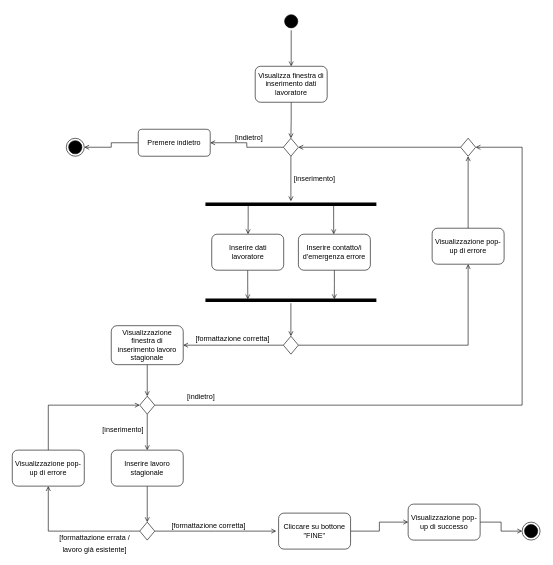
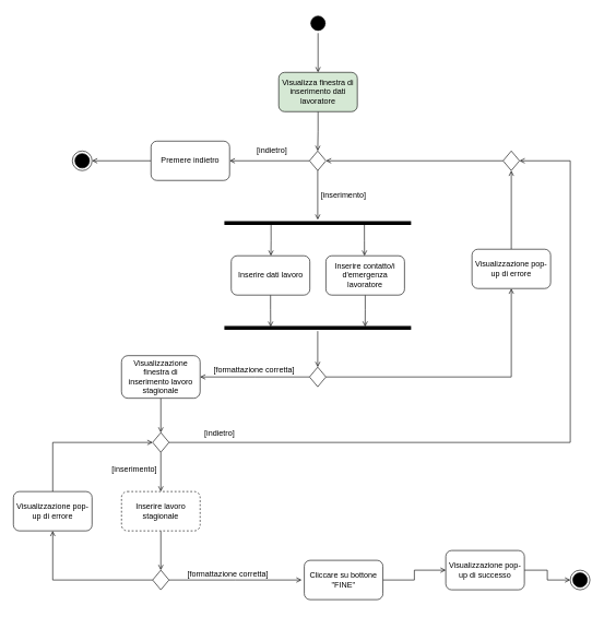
  <mxCell id="0" />
  <mxCell id="1" parent="0" />
  <mxCell id="2" style="edgeStyle=orthogonalEdgeStyle;rounded=0;orthogonalLoop=1;jettySize=auto;html=1;entryX=0.5;entryY=0;entryDx=0;entryDy=0;endArrow=open;endFill=0;" parent="1" source="3" target="11" edge="1"><mxGeometry relative="1" as="geometry" /></mxCell>
  <mxCell id="3" value="" style="ellipse;html=1;shape=startState;fillColor=#000000;strokeColor=#000000;" parent="1" vertex="1"><mxGeometry x="470" width="30" height="30" as="geometry" y="20" /></mxCell>
  <mxCell id="4" style="edgeStyle=orthogonalEdgeStyle;rounded=0;orthogonalLoop=1;jettySize=auto;html=1;strokeColor=#000000;endArrow=open;endFill=0;exitX=0;exitY=0.5;exitDx=0;exitDy=0;entryX=1;entryY=0.5;entryDx=0;entryDy=0;" parent="1" source="13" target="6" edge="1"><mxGeometry relative="1" as="geometry"><mxPoint x="385" y="245" as="targetPoint" /><mxPoint x="470" y="245" as="sourcePoint" /></mxGeometry></mxCell>
  <mxCell id="5" style="edgeStyle=orthogonalEdgeStyle;rounded=0;orthogonalLoop=1;jettySize=auto;html=1;entryX=1;entryY=0.5;entryDx=0;entryDy=0;endArrow=open;endFill=0;" parent="1" source="6" target="7" edge="1"><mxGeometry relative="1" as="geometry" /></mxCell>
- <mxCell id="6" value="Premere indietro" style="rounded=1;whiteSpace=wrap;html=1;strokeColor=#000000;" parent="1" vertex="1"><mxGeometry x="230" y="215" width="120" height="45" as="geometry" /></mxCell>
+ <mxCell id="6" value="Premere indietro" style="rounded=1;whiteSpace=wrap;html=1;strokeColor=#000000;" parent="1" vertex="1"><mxGeometry x="230" y="215" width="120" height="60" as="geometry" /></mxCell>
  <mxCell id="7" value="" style="ellipse;html=1;shape=endState;fillColor=#000000;strokeColor=#000000;" parent="1" vertex="1"><mxGeometry x="110" y="230" width="30" height="30" as="geometry" /></mxCell>
  <mxCell id="8" value="&lt;font style=&quot;font-size: 12px;&quot;&gt;[indietro]&lt;/font&gt;" style="text;html=1;strokeColor=none;fillColor=none;align=center;verticalAlign=middle;whiteSpace=wrap;rounded=0;fontSize=16;" parent="1" vertex="1"><mxGeometry x="390" y="215" width="50" height="25" as="geometry" /></mxCell>
  <mxCell id="9" value="&lt;font style=&quot;font-size: 12px;&quot;&gt;[inserimento]&lt;/font&gt;" style="text;html=1;strokeColor=none;fillColor=none;align=center;verticalAlign=middle;whiteSpace=wrap;rounded=0;fontSize=16;" parent="1" vertex="1"><mxGeometry x="485" y="280" width="77.5" height="30" as="geometry" /></mxCell>
  <mxCell id="10" style="edgeStyle=orthogonalEdgeStyle;rounded=0;orthogonalLoop=1;jettySize=auto;html=1;entryX=0.5;entryY=0;entryDx=0;entryDy=0;endArrow=open;endFill=0;" parent="1" source="11" target="13" edge="1"><mxGeometry relative="1" as="geometry" /></mxCell>
- <mxCell id="11" value="Visualizza finestra di inserimento dati lavoratore" style="rounded=1;whiteSpace=wrap;html=1;strokeColor=#000000;" parent="1" vertex="1"><mxGeometry x="425" y="110" width="120" height="60" as="geometry" /></mxCell>
+ <mxCell id="11" value="Visualizza finestra di inserimento dati lavoratore" style="rounded=1;whiteSpace=wrap;html=1;strokeColor=#000000;fillColor=#d5e8d4;" parent="1" vertex="1"><mxGeometry x="425" y="110" width="120" height="60" as="geometry" /></mxCell>
  <mxCell id="12" style="edgeStyle=orthogonalEdgeStyle;rounded=0;orthogonalLoop=1;jettySize=auto;html=1;endArrow=open;endFill=0;" parent="1" source="13" target="16" edge="1"><mxGeometry relative="1" as="geometry"><mxPoint x="484.5" y="340" as="targetPoint" /></mxGeometry></mxCell>
  <mxCell id="13" value="" style="rhombus;whiteSpace=wrap;html=1;strokeWidth=1;rounded=0;" parent="1" vertex="1"><mxGeometry x="472" y="230" width="25" height="30" as="geometry" /></mxCell>
  <mxCell id="14" style="edgeStyle=orthogonalEdgeStyle;rounded=0;orthogonalLoop=1;jettySize=auto;html=1;exitX=0.25;exitY=0.5;exitDx=0;exitDy=0;exitPerimeter=0;endArrow=open;endFill=0;" parent="1" source="16" edge="1"><mxGeometry relative="1" as="geometry"><mxPoint x="413.048" y="390" as="targetPoint" /></mxGeometry></mxCell>
  <mxCell id="15" style="edgeStyle=orthogonalEdgeStyle;rounded=0;orthogonalLoop=1;jettySize=auto;html=1;exitX=0.75;exitY=0.5;exitDx=0;exitDy=0;exitPerimeter=0;endArrow=open;endFill=0;" parent="1" source="16" edge="1"><mxGeometry relative="1" as="geometry"><mxPoint x="555.905" y="390" as="targetPoint" /></mxGeometry></mxCell>
  <mxCell id="16" value="" style="shape=line;html=1;strokeWidth=6;strokeColor=#000000;" parent="1" vertex="1"><mxGeometry x="342" y="335" width="285" height="10" as="geometry" /></mxCell>
  <mxCell id="17" style="edgeStyle=orthogonalEdgeStyle;rounded=0;orthogonalLoop=1;jettySize=auto;html=1;endArrow=open;endFill=0;entryX=0.248;entryY=0.35;entryDx=0;entryDy=0;entryPerimeter=0;" parent="1" source="18" target="22" edge="1"><mxGeometry relative="1" as="geometry"><mxPoint x="412.5" y="500" as="targetPoint" /></mxGeometry></mxCell>
- <mxCell id="18" value="Inserire dati lavoratore" style="rounded=1;whiteSpace=wrap;html=1;" parent="1" vertex="1"><mxGeometry x="352.5" y="390" width="120" height="60" as="geometry" /></mxCell>
+ <mxCell id="18" value="Inserire dati lavoro" style="rounded=1;whiteSpace=wrap;html=1;" parent="1" vertex="1"><mxGeometry x="352.5" y="390" width="120" height="60" as="geometry" /></mxCell>
  <mxCell id="19" style="edgeStyle=orthogonalEdgeStyle;rounded=0;orthogonalLoop=1;jettySize=auto;html=1;endArrow=open;endFill=0;entryX=0.754;entryY=0.332;entryDx=0;entryDy=0;entryPerimeter=0;" parent="1" source="20" target="22" edge="1"><mxGeometry relative="1" as="geometry"><mxPoint x="557" y="500" as="targetPoint" /></mxGeometry></mxCell>
- <mxCell id="20" value="Inserire contatto/i d'emergenza errore" style="rounded=1;whiteSpace=wrap;html=1;" parent="1" vertex="1"><mxGeometry x="497" y="390" width="120" height="60" as="geometry" /></mxCell>
+ <mxCell id="20" value="Inserire contatto/i d'emergenza lavoratore" style="rounded=1;whiteSpace=wrap;html=1;" parent="1" vertex="1"><mxGeometry x="497" y="390" width="120" height="60" as="geometry" /></mxCell>
  <mxCell id="21" style="edgeStyle=orthogonalEdgeStyle;rounded=0;orthogonalLoop=1;jettySize=auto;html=1;entryX=0.5;entryY=0;entryDx=0;entryDy=0;endArrow=open;endFill=0;" parent="1" source="22" target="26" edge="1"><mxGeometry relative="1" as="geometry" /></mxCell>
  <mxCell id="22" value="" style="shape=line;html=1;strokeWidth=6;strokeColor=#000000;" parent="1" vertex="1"><mxGeometry x="342" y="495" width="285" height="10" as="geometry" /></mxCell>
  <mxCell id="23" style="edgeStyle=orthogonalEdgeStyle;rounded=0;orthogonalLoop=1;jettySize=auto;html=1;entryX=0.5;entryY=0;entryDx=0;entryDy=0;endArrow=open;endFill=0;" parent="1" source="24" target="33" edge="1"><mxGeometry relative="1" as="geometry" /></mxCell>
  <mxCell id="24" value="Visualizzazione finestra di&lt;br&gt;inserimento lavoro stagionale" style="rounded=1;whiteSpace=wrap;html=1;strokeColor=#000000;" parent="1" vertex="1"><mxGeometry x="185" y="542.5" width="120" height="65" as="geometry" /></mxCell>
  <mxCell id="25" style="edgeStyle=orthogonalEdgeStyle;rounded=0;orthogonalLoop=1;jettySize=auto;html=1;entryX=1;entryY=0.5;entryDx=0;entryDy=0;endArrow=open;endFill=0;" parent="1" source="26" edge="1"><mxGeometry relative="1" as="geometry"><mxPoint x="305" y="575" as="targetPoint" /></mxGeometry></mxCell>
  <mxCell id="26" value="" style="rhombus;whiteSpace=wrap;html=1;strokeWidth=1;rounded=0;" parent="1" vertex="1"><mxGeometry x="472" y="560" width="25" height="30" as="geometry" /></mxCell>
  <mxCell id="27" value="&lt;font style=&quot;font-size: 12px;&quot;&gt;[formattazione corretta]&lt;/font&gt;" style="text;html=1;strokeColor=none;fillColor=none;align=center;verticalAlign=middle;whiteSpace=wrap;rounded=0;fontSize=16;" parent="1" vertex="1"><mxGeometry x="320" y="548" width="135" height="30" as="geometry" /></mxCell>
  <mxCell id="28" style="edgeStyle=orthogonalEdgeStyle;rounded=0;orthogonalLoop=1;jettySize=auto;html=1;entryX=0.5;entryY=1;entryDx=0;entryDy=0;endArrow=open;endFill=0;" edge="1" parent="1" source="29" target="51"><mxGeometry relative="1" as="geometry" /></mxCell>
  <mxCell id="29" value="Visualizzazione pop-up di errore" style="rounded=1;whiteSpace=wrap;html=1;strokeColor=#000000;" parent="1" vertex="1"><mxGeometry x="720" y="380" width="120" height="60" as="geometry" /></mxCell>
  <mxCell id="30" value="" style="edgeStyle=orthogonalEdgeStyle;rounded=0;orthogonalLoop=1;jettySize=auto;html=1;entryX=0.5;entryY=1;entryDx=0;entryDy=0;endArrow=open;endFill=0;" parent="1" source="26" target="29" edge="1"><mxGeometry relative="1" as="geometry"><mxPoint x="497" y="575" as="sourcePoint" /><mxPoint x="497" y="245" as="targetPoint" /><Array as="points"><mxPoint x="780" y="575" /></Array></mxGeometry></mxCell>
  <mxCell id="31" style="edgeStyle=orthogonalEdgeStyle;rounded=0;orthogonalLoop=1;jettySize=auto;html=1;entryX=0.5;entryY=0;entryDx=0;entryDy=0;endArrow=open;endFill=0;" parent="1" source="33" target="36" edge="1"><mxGeometry relative="1" as="geometry" /></mxCell>
  <mxCell id="32" style="edgeStyle=orthogonalEdgeStyle;rounded=0;orthogonalLoop=1;jettySize=auto;html=1;entryX=1;entryY=0.5;entryDx=0;entryDy=0;endArrow=open;endFill=0;" edge="1" parent="1" source="33" target="51"><mxGeometry relative="1" as="geometry"><Array as="points"><mxPoint x="870" y="675" /><mxPoint x="870" y="245" /></Array></mxGeometry></mxCell>
  <mxCell id="33" value="" style="rhombus;whiteSpace=wrap;html=1;strokeWidth=1;rounded=0;" parent="1" vertex="1"><mxGeometry x="232.5" y="660" width="25" height="30" as="geometry" /></mxCell>
  <mxCell id="34" value="&lt;font style=&quot;font-size: 12px;&quot;&gt;[indietro]&lt;/font&gt;" style="text;html=1;strokeColor=none;fillColor=none;align=center;verticalAlign=middle;whiteSpace=wrap;rounded=0;fontSize=16;" parent="1" vertex="1"><mxGeometry x="305" y="640" width="60" height="40" as="geometry" /></mxCell>
  <mxCell id="35" style="edgeStyle=orthogonalEdgeStyle;rounded=0;orthogonalLoop=1;jettySize=auto;html=1;entryX=0.5;entryY=0;entryDx=0;entryDy=0;endArrow=open;endFill=0;" parent="1" source="36" target="40" edge="1"><mxGeometry relative="1" as="geometry" /></mxCell>
- <mxCell id="36" value="Inserire lavoro stagionale" style="rounded=1;whiteSpace=wrap;html=1;strokeColor=#000000;" parent="1" vertex="1"><mxGeometry x="185" y="750" width="120" height="60" as="geometry" /></mxCell>
+ <mxCell id="36" value="Inserire lavoro stagionale" style="rounded=1;whiteSpace=wrap;html=1;strokeColor=#000000;dashed=1;" parent="1" vertex="1"><mxGeometry x="185" y="750" width="120" height="60" as="geometry" /></mxCell>
  <mxCell id="37" value="&lt;font style=&quot;font-size: 12px;&quot;&gt;[inserimento]&lt;/font&gt;" style="text;html=1;strokeColor=none;fillColor=none;align=center;verticalAlign=middle;whiteSpace=wrap;rounded=0;fontSize=16;" parent="1" vertex="1"><mxGeometry x="170" y="693.5" width="70" height="40" as="geometry" /></mxCell>
  <mxCell id="38" style="edgeStyle=orthogonalEdgeStyle;rounded=0;orthogonalLoop=1;jettySize=auto;html=1;entryX=0;entryY=0.5;entryDx=0;entryDy=0;endArrow=open;endFill=0;startArrow=none;" parent="1" source="41" target="33" edge="1"><mxGeometry relative="1" as="geometry"><Array as="points"><mxPoint x="80" y="675" /></Array></mxGeometry></mxCell>
  <mxCell id="39" style="edgeStyle=orthogonalEdgeStyle;rounded=0;orthogonalLoop=1;jettySize=auto;html=1;endArrow=open;endFill=0;" parent="1" source="40" edge="1"><mxGeometry relative="1" as="geometry"><mxPoint x="460" y="885" as="targetPoint" /></mxGeometry></mxCell>
  <mxCell id="40" value="" style="rhombus;whiteSpace=wrap;html=1;strokeWidth=1;rounded=0;" parent="1" vertex="1"><mxGeometry x="232.5" y="870" width="25" height="30" as="geometry" /></mxCell>
  <mxCell id="41" value="Visualizzazione pop-up di errore" style="rounded=1;whiteSpace=wrap;html=1;strokeColor=#000000;" parent="1" vertex="1"><mxGeometry x="20" y="750" width="120" height="60" as="geometry" /></mxCell>
  <mxCell id="42" value="" style="edgeStyle=orthogonalEdgeStyle;rounded=0;orthogonalLoop=1;jettySize=auto;html=1;entryX=0.5;entryY=1;entryDx=0;entryDy=0;endArrow=open;endFill=0;" parent="1" source="40" target="41" edge="1"><mxGeometry relative="1" as="geometry"><mxPoint x="232.5" y="885" as="sourcePoint" /><mxPoint x="232.5" y="675" as="targetPoint" /><Array as="points"><mxPoint x="80" y="885" /></Array></mxGeometry></mxCell>
- <mxCell id="43" value="&lt;font style=&quot;font-size: 12px;&quot;&gt;[formattazione errata / lavoro già esistente]&lt;/font&gt;" style="text;html=1;strokeColor=none;fillColor=none;align=center;verticalAlign=middle;whiteSpace=wrap;rounded=0;fontSize=16;" parent="1" vertex="1"><mxGeometry x="90" y="890" width="135" height="30" as="geometry" /></mxCell>
  <mxCell id="44" value="&lt;font style=&quot;font-size: 12px;&quot;&gt;[formattazione corretta]&lt;/font&gt;" style="text;html=1;strokeColor=none;fillColor=none;align=center;verticalAlign=middle;whiteSpace=wrap;rounded=0;fontSize=16;" parent="1" vertex="1"><mxGeometry x="280" y="860" width="135" height="30" as="geometry" /></mxCell>
  <mxCell id="45" style="edgeStyle=orthogonalEdgeStyle;rounded=0;orthogonalLoop=1;jettySize=auto;html=1;endArrow=open;endFill=0;entryX=0;entryY=0.5;entryDx=0;entryDy=0;" parent="1" source="46" target="48" edge="1"><mxGeometry relative="1" as="geometry"><mxPoint x="690" y="885" as="targetPoint" /></mxGeometry></mxCell>
  <mxCell id="46" value="Cliccare su bottone &quot;FINE&quot;" style="rounded=1;whiteSpace=wrap;html=1;strokeColor=#000000;" parent="1" vertex="1"><mxGeometry x="464" y="855" width="120" height="60" as="geometry" /></mxCell>
  <mxCell id="47" style="edgeStyle=orthogonalEdgeStyle;rounded=0;orthogonalLoop=1;jettySize=auto;html=1;entryX=0;entryY=0.5;entryDx=0;entryDy=0;endArrow=open;endFill=0;" parent="1" source="48" target="49" edge="1"><mxGeometry relative="1" as="geometry" /></mxCell>
  <mxCell id="48" value="Visualizzazione pop-up di successo" style="rounded=1;whiteSpace=wrap;html=1;strokeColor=#000000;" parent="1" vertex="1"><mxGeometry x="680" y="840" width="120" height="60" as="geometry" /></mxCell>
  <mxCell id="49" value="" style="ellipse;html=1;shape=endState;fillColor=#000000;strokeColor=#000000;" parent="1" vertex="1"><mxGeometry x="870" y="870" width="30" height="30" as="geometry" /></mxCell>
  <mxCell id="50" style="edgeStyle=orthogonalEdgeStyle;rounded=0;orthogonalLoop=1;jettySize=auto;html=1;entryX=1;entryY=0.5;entryDx=0;entryDy=0;endArrow=open;endFill=0;" edge="1" parent="1" source="51" target="13"><mxGeometry relative="1" as="geometry" /></mxCell>
  <mxCell id="51" value="" style="rhombus;whiteSpace=wrap;html=1;strokeWidth=1;rounded=0;" vertex="1" parent="1"><mxGeometry x="767.5" y="230" width="25" height="30" as="geometry" /></mxCell>
